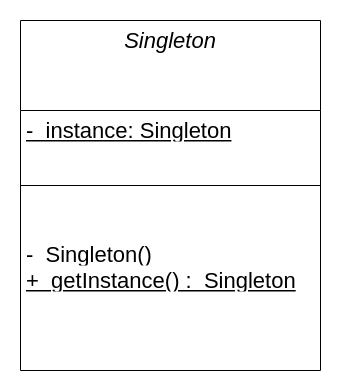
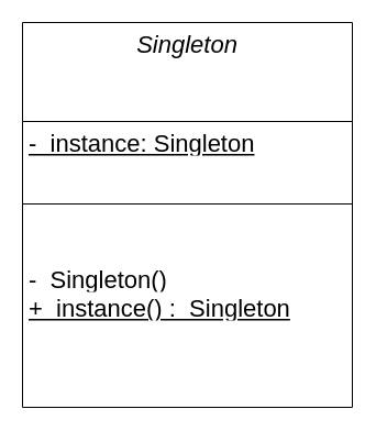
  <mxCell id="0" />
  <mxCell id="1" parent="0" />
  <mxCell id="2" value="Singleton" style="swimlane;fontStyle=2;align=center;verticalAlign=top;childLayout=stackLayout;horizontal=1;startSize=90;horizontalStack=0;resizeParent=1;resizeLast=0;collapsible=1;marginBottom=0;rounded=0;shadow=0;strokeWidth=1;fontSize=22;" parent="1" vertex="1"><mxGeometry x="20" y="20" width="300" height="350" as="geometry"><mxRectangle x="230" y="140" width="160" height="26" as="alternateBounds" /></mxGeometry></mxCell>
  <mxCell id="3" value="-  instance: Singleton" style="text;align=left;verticalAlign=top;spacingLeft=4;spacingRight=4;overflow=hidden;rotatable=0;points=[[0,0.5],[1,0.5]];portConstraint=eastwest;fontStyle=4;fontSize=22;" parent="2" vertex="1"><mxGeometry y="90" width="300" height="26" as="geometry" /></mxCell>
  <mxCell id="4" value="" style="line;html=1;strokeWidth=1;align=left;verticalAlign=middle;spacingTop=-1;spacingLeft=3;spacingRight=3;rotatable=0;labelPosition=right;points=[];portConstraint=eastwest;fontSize=22;" parent="2" vertex="1"><mxGeometry y="116" width="300" height="98" as="geometry" /></mxCell>
  <mxCell id="5" value="-  Singleton()" style="text;align=left;verticalAlign=top;spacingLeft=4;spacingRight=4;overflow=hidden;rotatable=0;points=[[0,0.5],[1,0.5]];portConstraint=eastwest;fontSize=22;" parent="2" vertex="1"><mxGeometry y="214" width="300" height="26" as="geometry" /></mxCell>
- <mxCell id="6" value="+  getInstance() :  Singleton" style="text;align=left;verticalAlign=top;spacingLeft=4;spacingRight=4;overflow=hidden;rotatable=0;points=[[0,0.5],[1,0.5]];portConstraint=eastwest;fontStyle=4;fontSize=22;" vertex="1" parent="2"><mxGeometry y="240" width="300" height="26" as="geometry" /></mxCell>
+ <mxCell id="6" value="+  instance() :  Singleton" style="text;align=left;verticalAlign=top;spacingLeft=4;spacingRight=4;overflow=hidden;rotatable=0;points=[[0,0.5],[1,0.5]];portConstraint=eastwest;fontStyle=4;fontSize=22;" vertex="1" parent="2"><mxGeometry y="240" width="300" height="26" as="geometry" /></mxCell>
